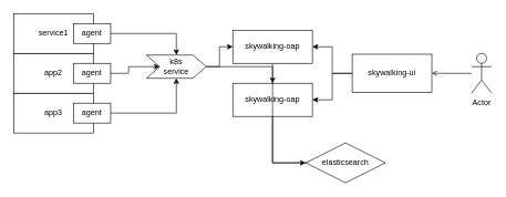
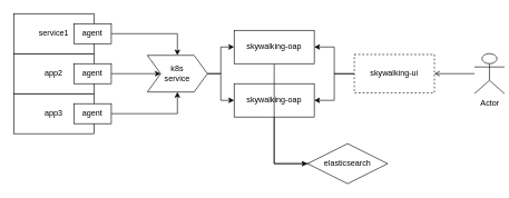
  <mxCell id="0" />
  <mxCell id="1" parent="0" />
  <mxCell id="2" value="app3" style="rounded=0;whiteSpace=wrap;html=1;" vertex="1" parent="1"><mxGeometry x="20" y="140" width="120" height="60" as="geometry" /></mxCell>
  <mxCell id="3" value="app2" style="rounded=0;whiteSpace=wrap;html=1;" vertex="1" parent="1"><mxGeometry x="20" y="80" width="120" height="60" as="geometry" /></mxCell>
  <mxCell id="4" value="service1" style="rounded=0;whiteSpace=wrap;html=1;" vertex="1" parent="1"><mxGeometry x="20" y="20" width="120" height="60" as="geometry" /></mxCell>
  <mxCell id="5" style="edgeStyle=orthogonalEdgeStyle;rounded=0;orthogonalLoop=1;jettySize=auto;html=1;entryX=0.5;entryY=0;entryDx=0;entryDy=0;" edge="1" parent="1" source="6" target="17"><mxGeometry relative="1" as="geometry" /></mxCell>
  <mxCell id="6" value="agent" style="rounded=0;whiteSpace=wrap;html=1;" vertex="1" parent="1"><mxGeometry x="110" y="35" width="56" height="30" as="geometry" /></mxCell>
  <mxCell id="7" style="edgeStyle=orthogonalEdgeStyle;rounded=0;orthogonalLoop=1;jettySize=auto;html=1;entryX=0.5;entryY=1;entryDx=0;entryDy=0;" edge="1" parent="1" source="8" target="17"><mxGeometry relative="1" as="geometry" /></mxCell>
  <mxCell id="8" value="agent" style="rounded=0;whiteSpace=wrap;html=1;" vertex="1" parent="1"><mxGeometry x="110" y="155" width="56" height="30" as="geometry" /></mxCell>
  <mxCell id="9" style="edgeStyle=orthogonalEdgeStyle;rounded=0;orthogonalLoop=1;jettySize=auto;html=1;entryX=0;entryY=0.5;entryDx=0;entryDy=0;" edge="1" parent="1" source="10" target="17"><mxGeometry relative="1" as="geometry" /></mxCell>
  <mxCell id="10" value="agent" style="rounded=0;whiteSpace=wrap;html=1;" vertex="1" parent="1"><mxGeometry x="110" y="95" width="56" height="30" as="geometry" /></mxCell>
  <mxCell id="11" style="edgeStyle=orthogonalEdgeStyle;rounded=0;orthogonalLoop=1;jettySize=auto;html=1;entryX=0;entryY=0.5;entryDx=0;entryDy=0;" edge="1" parent="1" source="12" target="18"><mxGeometry relative="1" as="geometry" /></mxCell>
  <mxCell id="12" value="skywalking-oap" style="rounded=0;whiteSpace=wrap;html=1;" vertex="1" parent="1"><mxGeometry x="350" y="125" width="120" height="50" as="geometry" /></mxCell>
  <mxCell id="13" style="edgeStyle=orthogonalEdgeStyle;rounded=0;orthogonalLoop=1;jettySize=auto;html=1;entryX=0.5;entryY=0;entryDx=0;entryDy=0;" edge="1" parent="1" source="14" target="18"><mxGeometry relative="1" as="geometry"><Array as="points"><mxPoint x="410" y="245" /><mxPoint x="520" y="245" /></Array></mxGeometry></mxCell>
  <mxCell id="14" value="skywalking-oap" style="rounded=0;whiteSpace=wrap;html=1;" vertex="1" parent="1"><mxGeometry x="350" y="45" width="120" height="50" as="geometry" /></mxCell>
  <mxCell id="15" style="edgeStyle=orthogonalEdgeStyle;rounded=0;orthogonalLoop=1;jettySize=auto;html=1;" edge="1" parent="1" source="17" target="14"><mxGeometry relative="1" as="geometry" /></mxCell>
  <mxCell id="16" style="edgeStyle=orthogonalEdgeStyle;rounded=0;orthogonalLoop=1;jettySize=auto;html=1;" edge="1" parent="1" source="17" target="12"><mxGeometry relative="1" as="geometry" /></mxCell>
- <mxCell id="17" value="k8s&lt;br&gt;service" style="shape=step;perimeter=stepPerimeter;whiteSpace=wrap;html=1;fixedSize=1;" vertex="1" parent="1"><mxGeometry x="220" y="82.5" width="90" height="35" as="geometry" /></mxCell>
+ <mxCell id="17" value="k8s&lt;br&gt;service" style="shape=step;perimeter=stepPerimeter;whiteSpace=wrap;html=1;fixedSize=1;" vertex="1" parent="1"><mxGeometry x="220" y="82.5" width="90" height="55" as="geometry" /></mxCell>
  <mxCell id="18" value="elasticsearch" style="rhombus;whiteSpace=wrap;html=1;" vertex="1" parent="1"><mxGeometry x="460" y="215" width="120" height="60" as="geometry" /></mxCell>
  <mxCell id="19" style="edgeStyle=orthogonalEdgeStyle;rounded=0;orthogonalLoop=1;jettySize=auto;html=1;entryX=1;entryY=0.5;entryDx=0;entryDy=0;" edge="1" parent="1" source="21" target="14"><mxGeometry relative="1" as="geometry" /></mxCell>
  <mxCell id="20" style="edgeStyle=orthogonalEdgeStyle;rounded=0;orthogonalLoop=1;jettySize=auto;html=1;entryX=1;entryY=0.5;entryDx=0;entryDy=0;" edge="1" parent="1" source="21" target="12"><mxGeometry relative="1" as="geometry" /></mxCell>
- <mxCell id="21" value="skywalking-ui" style="rounded=0;whiteSpace=wrap;html=1;" vertex="1" parent="1"><mxGeometry x="530" y="81.25" width="120" height="57.5" as="geometry" /></mxCell>
+ <mxCell id="21" value="skywalking-ui" style="rounded=0;whiteSpace=wrap;html=1;dashed=1;" vertex="1" parent="1"><mxGeometry x="530" y="81.25" width="120" height="57.5" as="geometry" /></mxCell>
  <mxCell id="22" style="edgeStyle=orthogonalEdgeStyle;rounded=0;orthogonalLoop=1;jettySize=auto;html=1;entryX=1;entryY=0.5;entryDx=0;entryDy=0;endArrow=open;" edge="1" parent="1" source="23" target="21"><mxGeometry relative="1" as="geometry" /></mxCell>
- <mxCell id="23" value="Actor" style="shape=umlActor;verticalLabelPosition=bottom;verticalAlign=top;html=1;outlineConnect=0;" vertex="1" parent="1"><mxGeometry x="710" y="80" width="30" height="60" as="geometry" /></mxCell>
+ <mxCell id="23" value="Actor" style="shape=umlActor;verticalLabelPosition=bottom;verticalAlign=top;html=1;outlineConnect=0;" vertex="1" parent="1"><mxGeometry x="710" y="80" width="45" height="60" as="geometry" /></mxCell>
